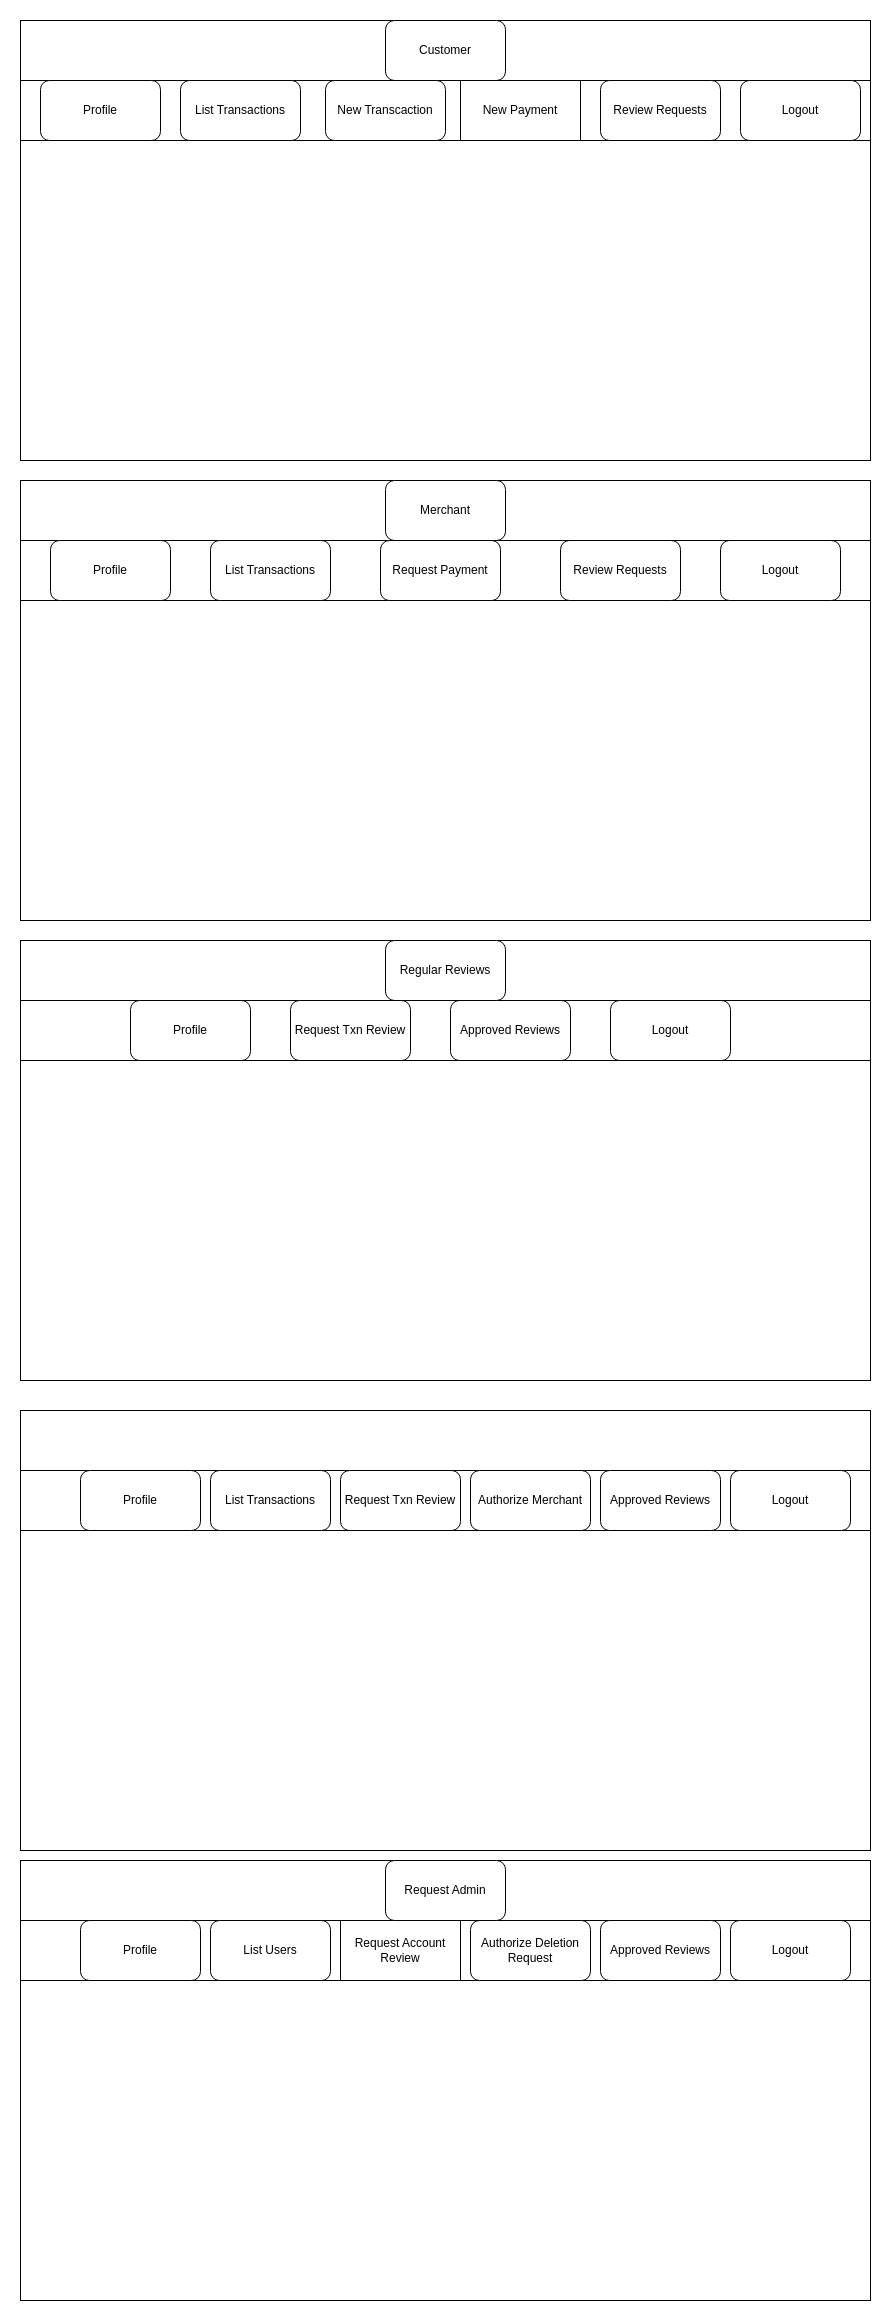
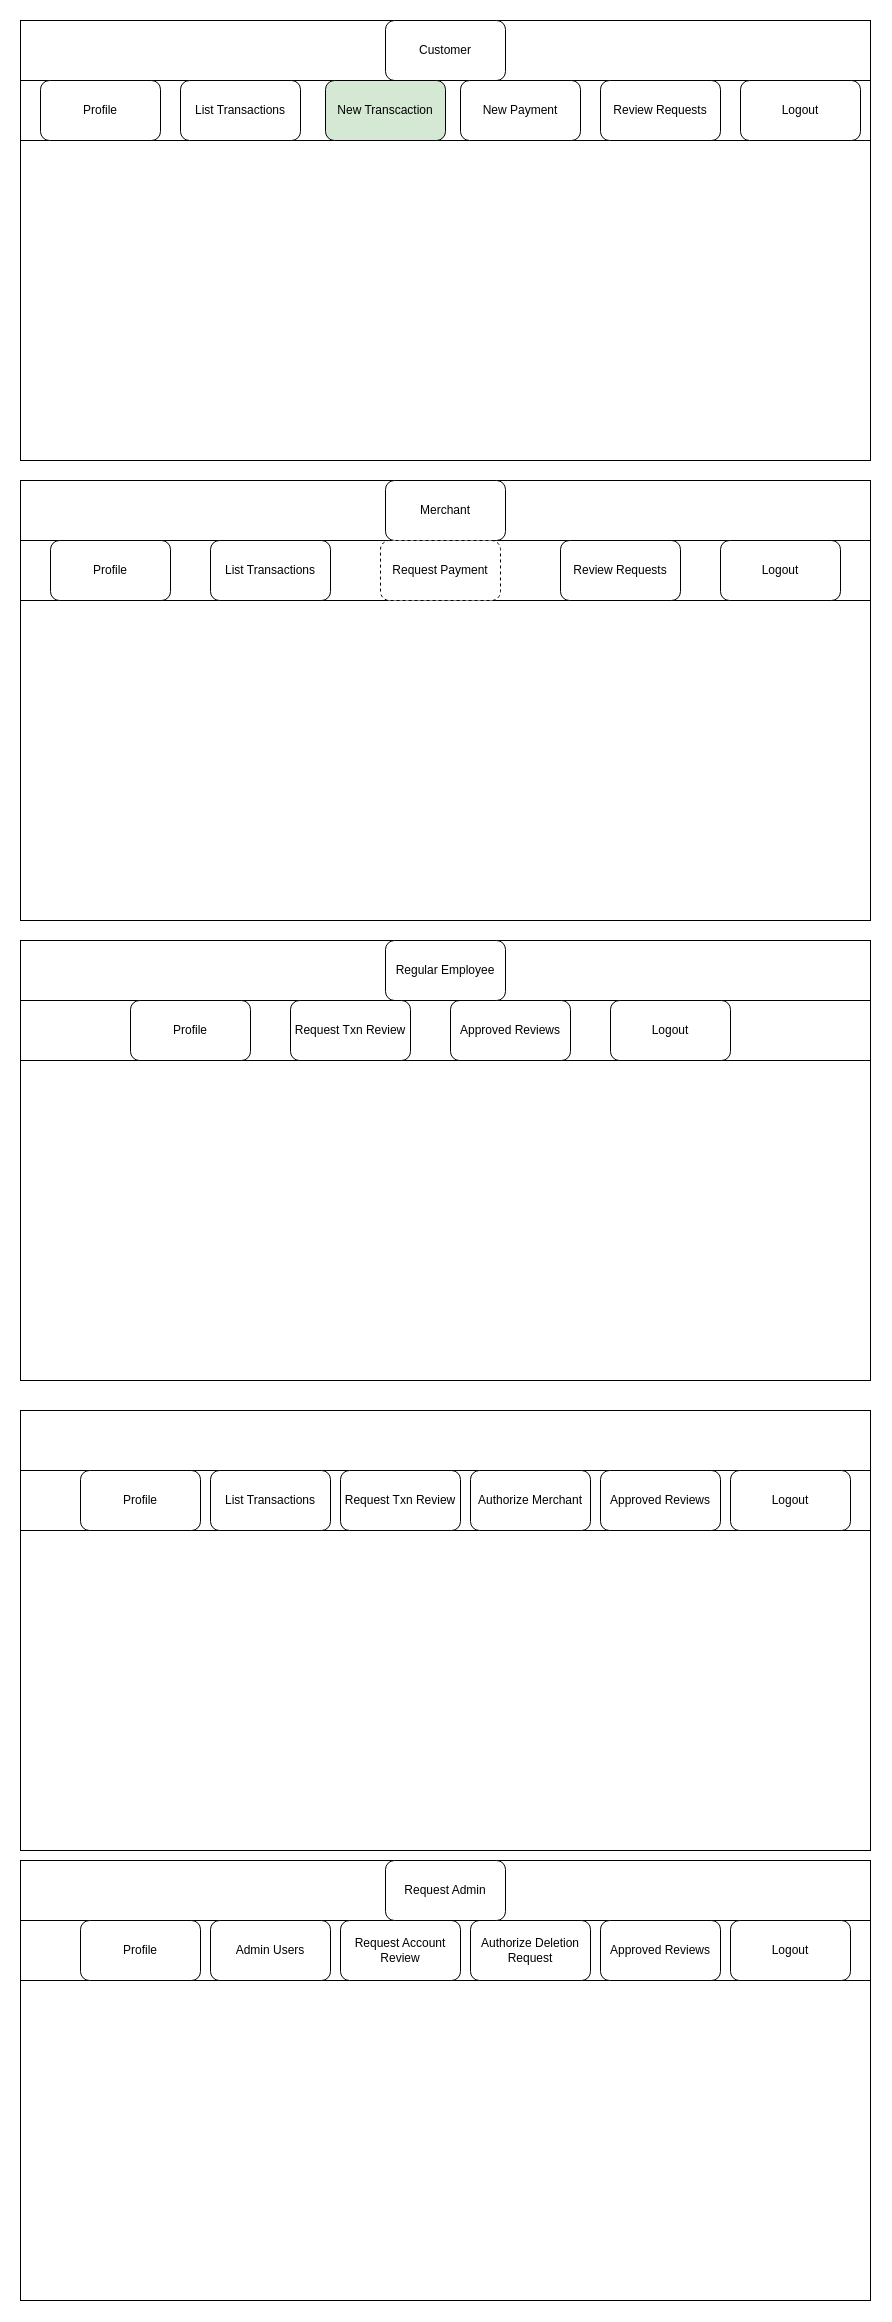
  <mxCell id="0" />
  <mxCell id="1" parent="0" />
  <mxCell id="2" value="" style="rounded=0;whiteSpace=wrap;html=1;" vertex="1" parent="1"><mxGeometry y="1410" width="850" height="440" as="geometry" x="20" /></mxCell>
  <mxCell id="3" value="" style="rounded=0;whiteSpace=wrap;html=1;" vertex="1" parent="1"><mxGeometry y="1470" width="850" height="60" as="geometry" x="20" /></mxCell>
  <mxCell id="4" value="Profile" style="rounded=1;whiteSpace=wrap;html=1;" vertex="1" parent="1"><mxGeometry x="80" y="1470" width="120" height="60" as="geometry" /></mxCell>
  <mxCell id="5" value="List Transactions" style="rounded=1;whiteSpace=wrap;html=1;" vertex="1" parent="1"><mxGeometry x="210" y="1470" width="120" height="60" as="geometry" /></mxCell>
  <mxCell id="6" value="Request Txn Review" style="rounded=1;whiteSpace=wrap;html=1;" vertex="1" parent="1"><mxGeometry x="340" y="1470" width="120" height="60" as="geometry" /></mxCell>
  <mxCell id="7" value="Authorize Merchant" style="rounded=1;whiteSpace=wrap;html=1;" vertex="1" parent="1"><mxGeometry x="470" y="1470" width="120" height="60" as="geometry" /></mxCell>
  <mxCell id="8" value="Approved Reviews" style="rounded=1;whiteSpace=wrap;html=1;" vertex="1" parent="1"><mxGeometry x="600" y="1470" width="120" height="60" as="geometry" /></mxCell>
  <mxCell id="9" value="Logout" style="rounded=1;whiteSpace=wrap;html=1;" vertex="1" parent="1"><mxGeometry x="730" y="1470" width="120" height="60" as="geometry" /></mxCell>
  <mxCell id="10" value="" style="rounded=0;whiteSpace=wrap;html=1;" vertex="1" parent="1"><mxGeometry y="1860" width="850" height="440" as="geometry" x="20" /></mxCell>
  <mxCell id="11" value="" style="rounded=0;whiteSpace=wrap;html=1;" vertex="1" parent="1"><mxGeometry y="1920" width="850" height="60" as="geometry" x="20" /></mxCell>
  <mxCell id="12" value="Profile" style="rounded=1;whiteSpace=wrap;html=1;" vertex="1" parent="1"><mxGeometry x="80" y="1920" width="120" height="60" as="geometry" /></mxCell>
- <mxCell id="13" value="List Users" style="rounded=1;whiteSpace=wrap;html=1;" vertex="1" parent="1"><mxGeometry x="210" y="1920" width="120" height="60" as="geometry" /></mxCell>
- <mxCell id="14" value="Request Account Review" style="whiteSpace=wrap;html=1;rounded=0;" vertex="1" parent="1"><mxGeometry x="340" y="1920" width="120" height="60" as="geometry" /></mxCell>
+ <mxCell id="13" value="Admin Users" style="rounded=1;whiteSpace=wrap;html=1;" vertex="1" parent="1"><mxGeometry x="210" y="1920" width="120" height="60" as="geometry" /></mxCell>
+ <mxCell id="14" value="Request Account Review" style="rounded=1;whiteSpace=wrap;html=1;" vertex="1" parent="1"><mxGeometry x="340" y="1920" width="120" height="60" as="geometry" /></mxCell>
  <mxCell id="15" value="Authorize Deletion Request" style="rounded=1;whiteSpace=wrap;html=1;" vertex="1" parent="1"><mxGeometry x="470" y="1920" width="120" height="60" as="geometry" /></mxCell>
  <mxCell id="16" value="Approved Reviews" style="rounded=1;whiteSpace=wrap;html=1;" vertex="1" parent="1"><mxGeometry x="600" y="1920" width="120" height="60" as="geometry" /></mxCell>
  <mxCell id="17" value="Logout" style="rounded=1;whiteSpace=wrap;html=1;" vertex="1" parent="1"><mxGeometry x="730" y="1920" width="120" height="60" as="geometry" /></mxCell>
  <mxCell id="18" value="Request Admin" style="rounded=1;whiteSpace=wrap;html=1;" vertex="1" parent="1"><mxGeometry x="385" y="1860" width="120" height="60" as="geometry" /></mxCell>
  <mxCell id="19" value="" style="rounded=0;whiteSpace=wrap;html=1;" vertex="1" parent="1"><mxGeometry y="940" width="850" height="440" as="geometry" x="20" /></mxCell>
  <mxCell id="20" value="" style="rounded=0;whiteSpace=wrap;html=1;" vertex="1" parent="1"><mxGeometry y="1000" width="850" height="60" as="geometry" x="20" /></mxCell>
  <mxCell id="21" value="Profile" style="rounded=1;whiteSpace=wrap;html=1;" vertex="1" parent="1"><mxGeometry x="130" y="1000" width="120" height="60" as="geometry" /></mxCell>
  <mxCell id="22" value="Approved Reviews" style="rounded=1;whiteSpace=wrap;html=1;" vertex="1" parent="1"><mxGeometry x="450" y="1000" width="120" height="60" as="geometry" /></mxCell>
- <mxCell id="23" value="Regular Reviews" style="rounded=1;whiteSpace=wrap;html=1;" vertex="1" parent="1"><mxGeometry x="385" y="940" width="120" height="60" as="geometry" /></mxCell>
+ <mxCell id="23" value="Regular Employee" style="rounded=1;whiteSpace=wrap;html=1;" vertex="1" parent="1"><mxGeometry x="385" y="940" width="120" height="60" as="geometry" /></mxCell>
  <mxCell id="24" value="Logout" style="rounded=1;whiteSpace=wrap;html=1;" vertex="1" parent="1"><mxGeometry x="610" y="1000" width="120" height="60" as="geometry" /></mxCell>
  <mxCell id="25" value="Request Txn Review" style="rounded=1;whiteSpace=wrap;html=1;" vertex="1" parent="1"><mxGeometry x="290" y="1000" width="120" height="60" as="geometry" /></mxCell>
  <mxCell id="26" value="" style="rounded=0;whiteSpace=wrap;html=1;" vertex="1" parent="1"><mxGeometry y="20" width="850" height="440" as="geometry" x="20" /></mxCell>
  <mxCell id="27" value="" style="rounded=0;whiteSpace=wrap;html=1;" vertex="1" parent="1"><mxGeometry y="80" width="850" height="60" as="geometry" x="20" /></mxCell>
  <mxCell id="28" value="Profile" style="rounded=1;whiteSpace=wrap;html=1;" vertex="1" parent="1"><mxGeometry x="40" y="80" width="120" height="60" as="geometry" /></mxCell>
  <mxCell id="29" value="Customer" style="rounded=1;whiteSpace=wrap;html=1;" vertex="1" parent="1"><mxGeometry x="385" y="20" width="120" height="60" as="geometry" /></mxCell>
  <mxCell id="30" value="Logout" style="rounded=1;whiteSpace=wrap;html=1;" vertex="1" parent="1"><mxGeometry x="740" y="80" width="120" height="60" as="geometry" /></mxCell>
  <mxCell id="31" value="List Transactions" style="rounded=1;whiteSpace=wrap;html=1;" vertex="1" parent="1"><mxGeometry x="180" y="80" width="120" height="60" as="geometry" /></mxCell>
- <mxCell id="32" value="New Transcaction" style="rounded=1;whiteSpace=wrap;html=1;" vertex="1" parent="1"><mxGeometry x="325" y="80" width="120" height="60" as="geometry" /></mxCell>
- <mxCell id="33" value="New Payment" style="whiteSpace=wrap;html=1;rounded=0;" vertex="1" parent="1"><mxGeometry x="460" y="80" width="120" height="60" as="geometry" /></mxCell>
+ <mxCell id="32" value="New Transcaction" style="rounded=1;whiteSpace=wrap;html=1;fillColor=#d5e8d4;" vertex="1" parent="1"><mxGeometry x="325" y="80" width="120" height="60" as="geometry" /></mxCell>
+ <mxCell id="33" value="New Payment" style="rounded=1;whiteSpace=wrap;html=1;" vertex="1" parent="1"><mxGeometry x="460" y="80" width="120" height="60" as="geometry" /></mxCell>
  <mxCell id="34" value="Review Requests" style="rounded=1;whiteSpace=wrap;html=1;" vertex="1" parent="1"><mxGeometry x="600" y="80" width="120" height="60" as="geometry" /></mxCell>
  <mxCell id="35" value="" style="rounded=0;whiteSpace=wrap;html=1;" vertex="1" parent="1"><mxGeometry y="480" width="850" height="440" as="geometry" x="20" /></mxCell>
  <mxCell id="36" value="" style="rounded=0;whiteSpace=wrap;html=1;" vertex="1" parent="1"><mxGeometry y="540" width="850" height="60" as="geometry" x="20" /></mxCell>
  <mxCell id="37" value="Profile" style="rounded=1;whiteSpace=wrap;html=1;" vertex="1" parent="1"><mxGeometry x="50" y="540" width="120" height="60" as="geometry" /></mxCell>
  <mxCell id="38" value="Merchant" style="rounded=1;whiteSpace=wrap;html=1;" vertex="1" parent="1"><mxGeometry x="385" y="480" width="120" height="60" as="geometry" /></mxCell>
  <mxCell id="39" value="Logout" style="rounded=1;whiteSpace=wrap;html=1;" vertex="1" parent="1"><mxGeometry x="720" y="540" width="120" height="60" as="geometry" /></mxCell>
  <mxCell id="40" value="List Transactions" style="rounded=1;whiteSpace=wrap;html=1;" vertex="1" parent="1"><mxGeometry x="210" y="540" width="120" height="60" as="geometry" /></mxCell>
- <mxCell id="41" value="Request Payment" style="rounded=1;whiteSpace=wrap;html=1;" vertex="1" parent="1"><mxGeometry x="380" y="540" width="120" height="60" as="geometry" /></mxCell>
+ <mxCell id="41" value="Request Payment" style="rounded=1;whiteSpace=wrap;html=1;dashed=1;" vertex="1" parent="1"><mxGeometry x="380" y="540" width="120" height="60" as="geometry" /></mxCell>
  <mxCell id="42" value="Review Requests" style="rounded=1;whiteSpace=wrap;html=1;" vertex="1" parent="1"><mxGeometry x="560" y="540" width="120" height="60" as="geometry" /></mxCell>
